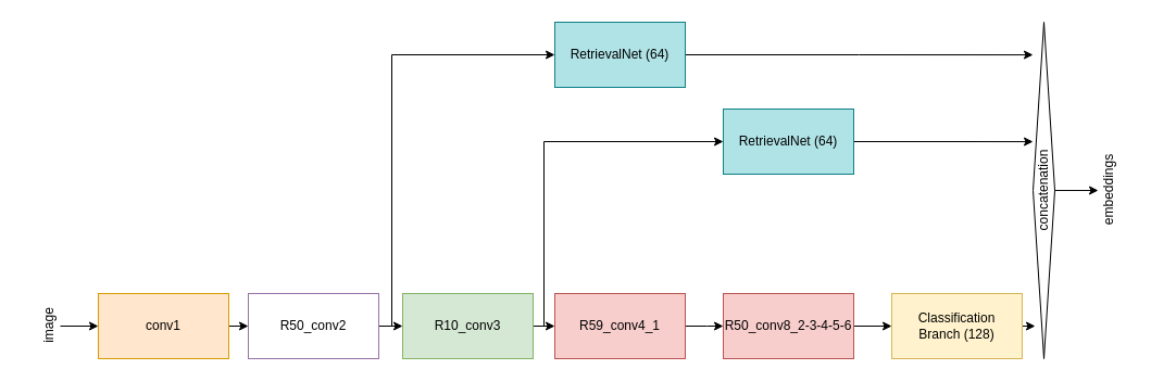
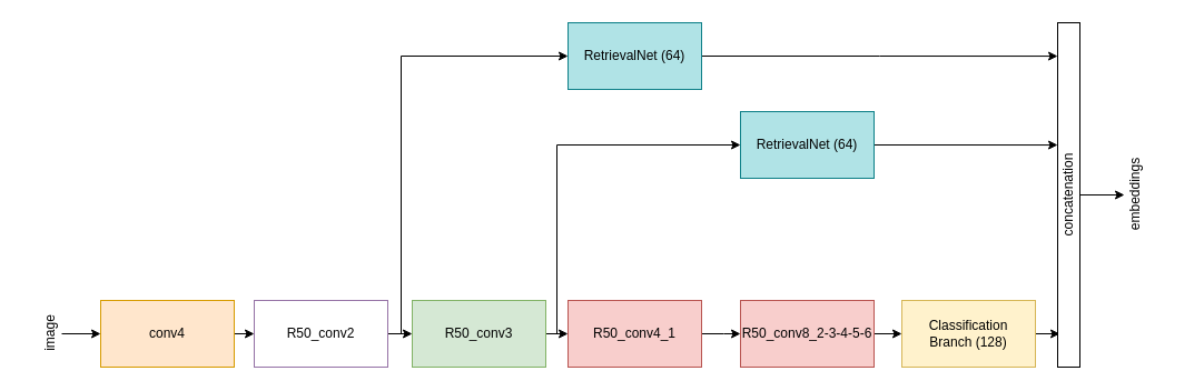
  <mxCell id="0" />
  <mxCell id="1" parent="0" />
  <mxCell id="2" style="edgeStyle=orthogonalEdgeStyle;rounded=0;orthogonalLoop=1;jettySize=auto;html=1;exitX=1;exitY=0.5;exitDx=0;exitDy=0;entryX=0;entryY=0.5;entryDx=0;entryDy=0;" parent="1" source="3" target="5" edge="1"><mxGeometry relative="1" as="geometry" /></mxCell>
- <mxCell id="3" value="conv1" style="rounded=0;whiteSpace=wrap;html=1;fillColor=#ffe6cc;strokeColor=#d79b00;" parent="1" vertex="1"><mxGeometry x="90" y="270" width="120" height="60" as="geometry" /></mxCell>
+ <mxCell id="3" value="conv4" style="rounded=0;whiteSpace=wrap;html=1;fillColor=#ffe6cc;strokeColor=#d79b00;" parent="1" vertex="1"><mxGeometry x="90" y="270" width="120" height="60" as="geometry" /></mxCell>
  <mxCell id="4" style="edgeStyle=orthogonalEdgeStyle;rounded=0;orthogonalLoop=1;jettySize=auto;html=1;exitX=1;exitY=0.5;exitDx=0;exitDy=0;entryX=0;entryY=0.5;entryDx=0;entryDy=0;" parent="1" source="5" target="7" edge="1"><mxGeometry relative="1" as="geometry" /></mxCell>
  <mxCell id="5" value="R50_conv2" style="rounded=0;whiteSpace=wrap;html=1;fillColor=#ffffff;strokeColor=#9673a6;" parent="1" vertex="1"><mxGeometry x="228" y="270" width="120" height="60" as="geometry" /></mxCell>
  <mxCell id="6" style="edgeStyle=orthogonalEdgeStyle;rounded=0;orthogonalLoop=1;jettySize=auto;html=1;exitX=1;exitY=0.5;exitDx=0;exitDy=0;entryX=0.5;entryY=0;entryDx=0;entryDy=0;" parent="1" source="7" edge="1"><mxGeometry relative="1" as="geometry"><mxPoint x="510" y="300" as="targetPoint" /></mxGeometry></mxCell>
- <mxCell id="7" value="R10_conv3" style="rounded=0;whiteSpace=wrap;html=1;fillColor=#d5e8d4;strokeColor=#82b366;" parent="1" vertex="1"><mxGeometry x="370" y="270" width="120" height="60" as="geometry" /></mxCell>
+ <mxCell id="7" value="R50_conv3" style="rounded=0;whiteSpace=wrap;html=1;fillColor=#d5e8d4;strokeColor=#82b366;" parent="1" vertex="1"><mxGeometry x="370" y="270" width="120" height="60" as="geometry" /></mxCell>
  <mxCell id="8" style="edgeStyle=orthogonalEdgeStyle;rounded=0;orthogonalLoop=1;jettySize=auto;html=1;entryX=0;entryY=0.5;entryDx=0;entryDy=0;" parent="1" source="9" target="3" edge="1"><mxGeometry relative="1" as="geometry" /></mxCell>
  <mxCell id="9" value="image" style="text;html=1;align=center;verticalAlign=middle;resizable=0;points=[];autosize=1;strokeColor=none;fillColor=none;rotation=-90;" parent="1" vertex="1"><mxGeometry x="20" y="290" width="50" height="20" as="geometry" /></mxCell>
  <mxCell id="10" style="edgeStyle=orthogonalEdgeStyle;rounded=0;orthogonalLoop=1;jettySize=auto;html=1;exitX=1;exitY=0.5;exitDx=0;exitDy=0;entryX=0;entryY=0.5;entryDx=0;entryDy=0;" parent="1" source="11" target="13" edge="1"><mxGeometry relative="1" as="geometry"><Array as="points"><mxPoint x="650" y="300" /><mxPoint x="650" y="300" /></Array></mxGeometry></mxCell>
- <mxCell id="11" value="R59_conv4_1" style="rounded=0;whiteSpace=wrap;html=1;fillColor=#f8cecc;strokeColor=#b85450;" parent="1" vertex="1"><mxGeometry x="510" y="270" width="120" height="60" as="geometry" /></mxCell>
+ <mxCell id="11" value="R50_conv4_1" style="rounded=0;whiteSpace=wrap;html=1;fillColor=#f8cecc;strokeColor=#b85450;" parent="1" vertex="1"><mxGeometry x="510" y="270" width="120" height="60" as="geometry" /></mxCell>
  <mxCell id="12" style="edgeStyle=orthogonalEdgeStyle;rounded=0;orthogonalLoop=1;jettySize=auto;html=1;entryX=0;entryY=0.5;entryDx=0;entryDy=0;" parent="1" source="13" target="21" edge="1"><mxGeometry relative="1" as="geometry" /></mxCell>
  <mxCell id="13" value="R50_conv8_2-3-4-5-6" style="rounded=0;whiteSpace=wrap;html=1;fillColor=#f8cecc;strokeColor=#b85450;" parent="1" vertex="1"><mxGeometry x="665" y="270" width="120" height="60" as="geometry" /></mxCell>
  <mxCell id="14" style="edgeStyle=orthogonalEdgeStyle;rounded=0;orthogonalLoop=1;jettySize=auto;html=1;exitX=1;exitY=0.5;exitDx=0;exitDy=0;entryX=0;entryY=0.355;entryDx=0;entryDy=0;entryPerimeter=0;" edge="1" parent="1" source="15" target="23"><mxGeometry relative="1" as="geometry" /></mxCell>
  <mxCell id="15" value="RetrievalNet (64)" style="rounded=0;whiteSpace=wrap;html=1;fillColor=#b0e3e6;strokeColor=#0e8088;" parent="1" vertex="1"><mxGeometry x="665" y="100" width="120" height="60" as="geometry" /></mxCell>
  <mxCell id="16" style="edgeStyle=orthogonalEdgeStyle;rounded=0;orthogonalLoop=1;jettySize=auto;html=1;entryX=0;entryY=0.097;entryDx=0;entryDy=0;entryPerimeter=0;" edge="1" parent="1" source="17" target="23"><mxGeometry relative="1" as="geometry" /></mxCell>
  <mxCell id="17" value="RetrievalNet (64)" style="rounded=0;whiteSpace=wrap;html=1;fillColor=#b0e3e6;strokeColor=#0e8088;" parent="1" vertex="1"><mxGeometry x="510" y="20" width="120" height="60" as="geometry" /></mxCell>
  <mxCell id="18" value="" style="endArrow=classic;html=1;rounded=0;entryX=0;entryY=0.5;entryDx=0;entryDy=0;" parent="1" target="15" edge="1"><mxGeometry width="50" height="50" relative="1" as="geometry"><mxPoint x="500" y="300" as="sourcePoint" /><mxPoint x="720" y="270" as="targetPoint" /><Array as="points"><mxPoint x="500" y="130" /></Array></mxGeometry></mxCell>
  <mxCell id="19" value="" style="endArrow=classic;html=1;rounded=0;entryX=0;entryY=0.5;entryDx=0;entryDy=0;" parent="1" target="17" edge="1"><mxGeometry width="50" height="50" relative="1" as="geometry"><mxPoint x="360" y="300" as="sourcePoint" /><mxPoint x="720" y="270" as="targetPoint" /><Array as="points"><mxPoint x="360" y="50" /></Array></mxGeometry></mxCell>
  <mxCell id="20" style="edgeStyle=orthogonalEdgeStyle;rounded=0;orthogonalLoop=1;jettySize=auto;html=1;exitX=1;exitY=0.5;exitDx=0;exitDy=0;entryX=0.1;entryY=0.903;entryDx=0;entryDy=0;entryPerimeter=0;" edge="1" parent="1" source="21" target="23"><mxGeometry relative="1" as="geometry" /></mxCell>
- <mxCell id="21" value="Classification&lt;br&gt;Branch (128)" style="rounded=0;whiteSpace=wrap;html=1;fillColor=#fff2cc;strokeColor=#d6b656;" parent="1" vertex="1"><mxGeometry x="820" y="270" width="120" height="60" as="geometry" /></mxCell>
+ <mxCell id="21" value="Classification&lt;br&gt;Branch (128)" style="rounded=0;whiteSpace=wrap;html=1;fillColor=#fff2cc;strokeColor=#d6b656;" parent="1" vertex="1"><mxGeometry x="810" y="270" width="120" height="60" as="geometry" /></mxCell>
  <mxCell id="22" style="edgeStyle=orthogonalEdgeStyle;rounded=0;orthogonalLoop=1;jettySize=auto;html=1;exitX=1;exitY=0.5;exitDx=0;exitDy=0;entryX=0.375;entryY=0.5;entryDx=0;entryDy=0;entryPerimeter=0;" edge="1" parent="1" source="23" target="24"><mxGeometry relative="1" as="geometry" /></mxCell>
- <mxCell id="23" value="concatenation" style="rhombus;whiteSpace=wrap;html=1;horizontal=0;" vertex="1" parent="1"><mxGeometry x="950" y="20" width="20" height="310" as="geometry" /></mxCell>
+ <mxCell id="23" value="concatenation" style="rounded=0;whiteSpace=wrap;html=1;horizontal=0;" vertex="1" parent="1"><mxGeometry x="950" y="20" width="20" height="310" as="geometry" /></mxCell>
  <mxCell id="24" value="embeddings" style="text;html=1;align=center;verticalAlign=middle;resizable=0;points=[];autosize=1;strokeColor=none;fillColor=none;horizontal=0;" vertex="1" parent="1"><mxGeometry x="980" y="165" width="80" height="20" as="geometry" /></mxCell>
